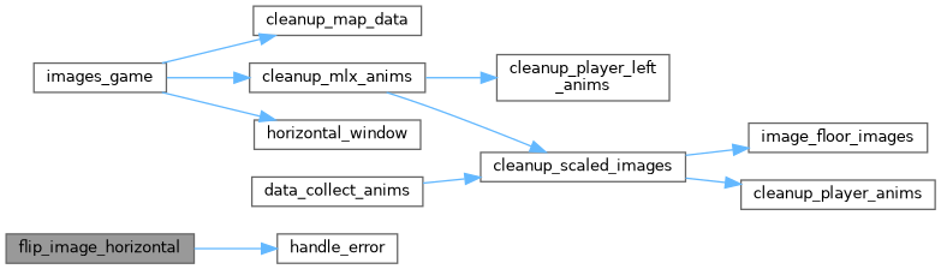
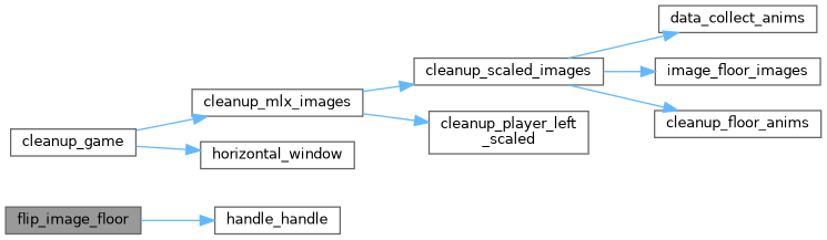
  digraph {
    rankdir=LR
    node [color=grey40 fillcolor=white fontname=Helvetica fontsize=10 shape=box style=filled]
    edge [color=steelblue1 fontname=Helvetica fontsize=10 labelfontname=Helvetica labelfontsize=10 style=solid]
-   n1 [color=gray40 fillcolor=grey60 fontcolor=black height=0.2 label=flip_image_horizontal width=0.4]
-   n2 [height=0.2 label=handle_error width=0.4]
-   n3 [height=0.2 label=images_game width=0.4]
-   n4 [height=0.2 label=cleanup_map_data width=0.4]
-   n5 [height=0.2 label=cleanup_mlx_anims width=0.4]
+   n1 [color=gray40 fillcolor=grey60 fontcolor=black height=0.2 label=flip_image_floor width=0.4]
+   n2 [height=0.2 label=handle_handle width=0.4]
+   n3 [height=0.2 label=cleanup_game width=0.4]
+   n5 [height=0.2 label=cleanup_mlx_images width=0.4]
    n6 [height=0.2 label=horizontal_window width=0.4]
    n7 [height=0.2 label=cleanup_scaled_images width=0.4]
-   n8 [height=0.2 label="cleanup_player_left\l_anims" width=0.4]
+   n8 [height=0.2 label="cleanup_player_left\l_scaled" width=0.4]
    n9 [height=0.2 label=data_collect_anims width=0.4]
    n10 [height=0.2 label=image_floor_images width=0.4]
-   n11 [height=0.2 label=cleanup_player_anims width=0.4]
+   n11 [height=0.2 label=cleanup_floor_anims width=0.4]
    n1 -> n2
-   n3 -> n4
    n3 -> n5
    n3 -> n6
    n5 -> n7
    n5 -> n8
-   n9 -> n7
+   n7 -> n9
    n7 -> n10
    n7 -> n11
  }
